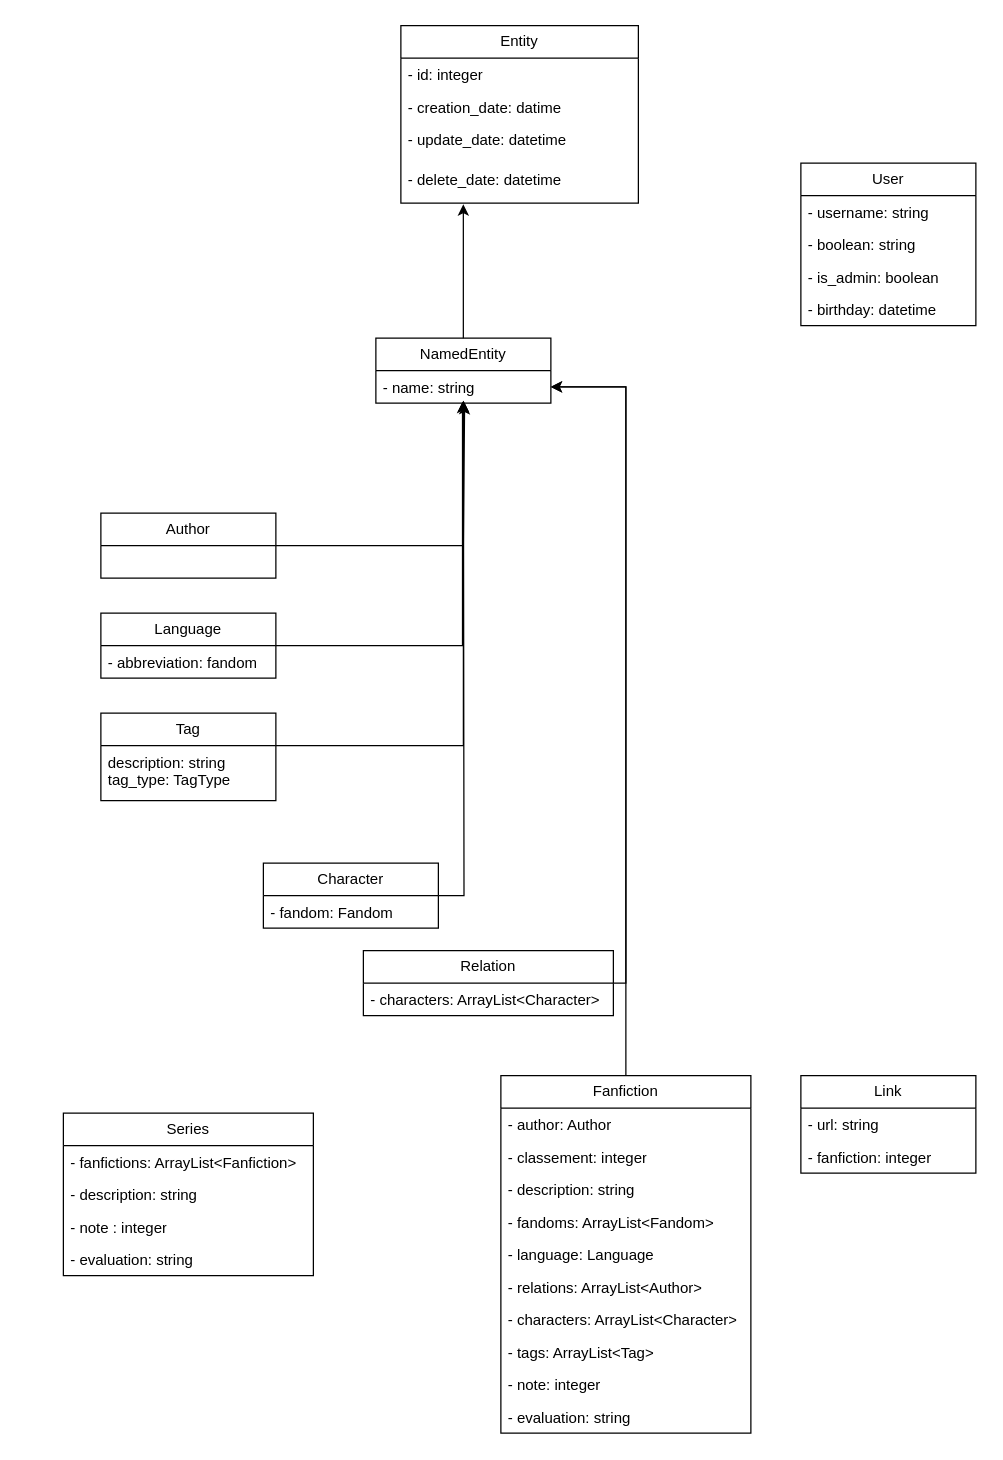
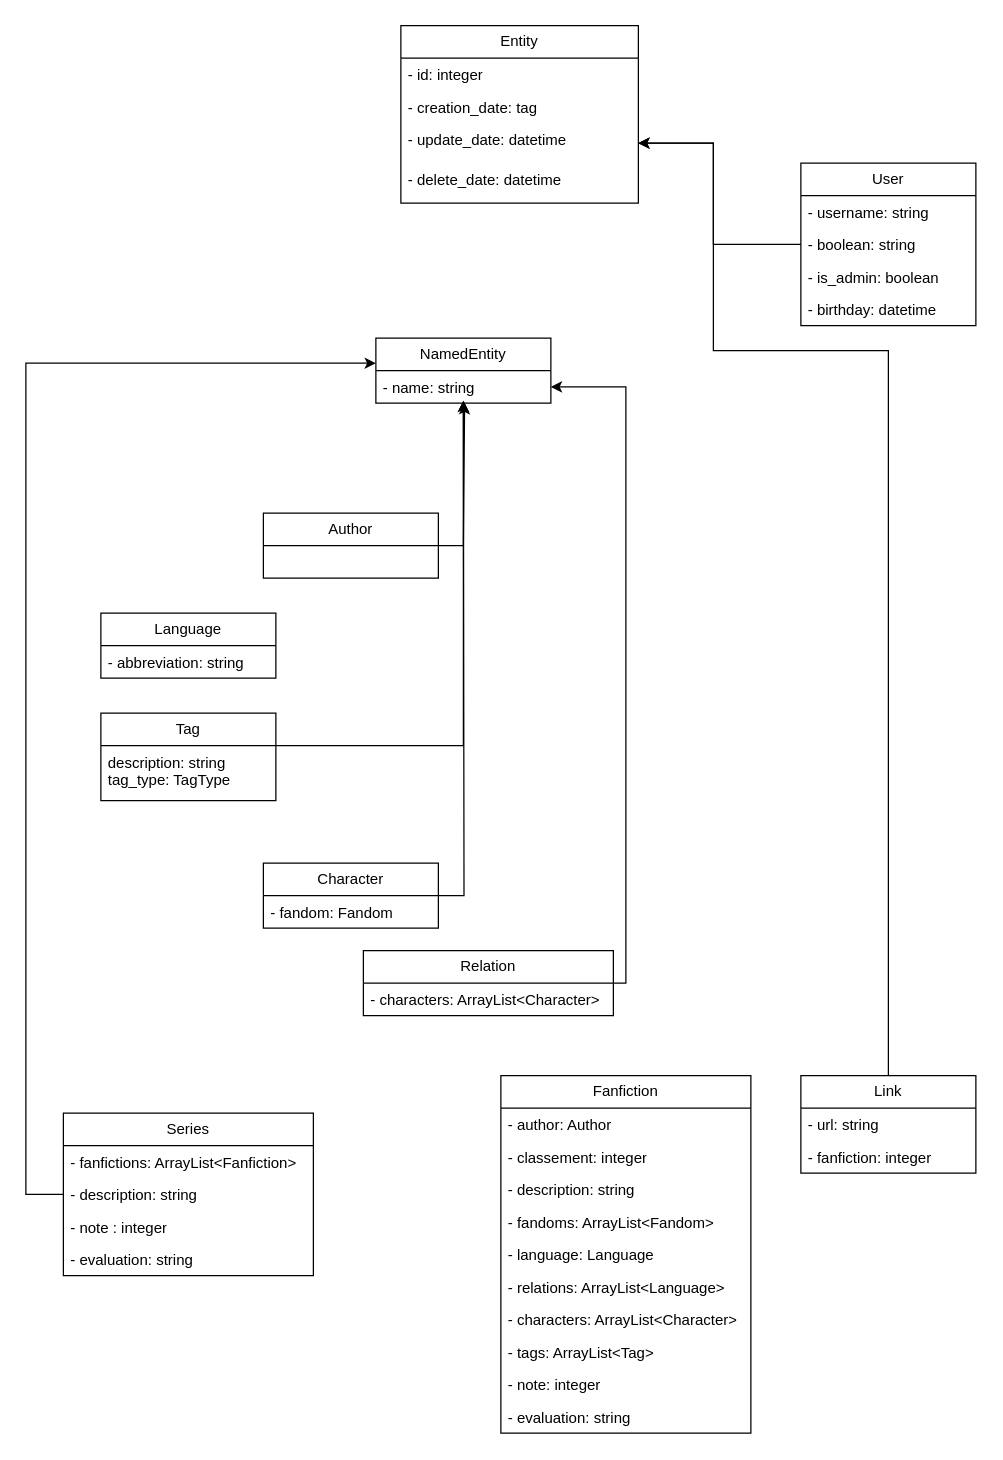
  <mxCell id="0" />
  <mxCell id="1" parent="0" />
  <mxCell id="2" value="Entity" style="swimlane;fontStyle=0;childLayout=stackLayout;horizontal=1;startSize=26;fillColor=none;horizontalStack=0;resizeParent=1;resizeParentMax=0;resizeLast=0;collapsible=1;marginBottom=0;whiteSpace=wrap;html=1;" vertex="1" parent="1"><mxGeometry x="320" y="20" width="190" height="142" as="geometry" /></mxCell>
  <mxCell id="3" value="- id: integer" style="text;strokeColor=none;fillColor=none;align=left;verticalAlign=top;spacingLeft=4;spacingRight=4;overflow=hidden;rotatable=0;points=[[0,0.5],[1,0.5]];portConstraint=eastwest;whiteSpace=wrap;html=1;" vertex="1" parent="2"><mxGeometry y="26" width="190" height="26" as="geometry" /></mxCell>
- <mxCell id="4" value="- creation_date: datime" style="text;strokeColor=none;fillColor=none;align=left;verticalAlign=top;spacingLeft=4;spacingRight=4;overflow=hidden;rotatable=0;points=[[0,0.5],[1,0.5]];portConstraint=eastwest;whiteSpace=wrap;html=1;" vertex="1" parent="2"><mxGeometry y="52" width="190" height="26" as="geometry" /></mxCell>
+ <mxCell id="4" value="- creation_date: tag" style="text;strokeColor=none;fillColor=none;align=left;verticalAlign=top;spacingLeft=4;spacingRight=4;overflow=hidden;rotatable=0;points=[[0,0.5],[1,0.5]];portConstraint=eastwest;whiteSpace=wrap;html=1;" vertex="1" parent="2"><mxGeometry y="52" width="190" height="26" as="geometry" /></mxCell>
  <mxCell id="5" value="- update_date: datetime" style="text;strokeColor=none;fillColor=none;align=left;verticalAlign=top;spacingLeft=4;spacingRight=4;overflow=hidden;rotatable=0;points=[[0,0.5],[1,0.5]];portConstraint=eastwest;whiteSpace=wrap;html=1;" vertex="1" parent="2"><mxGeometry y="78" width="190" height="32" as="geometry" /></mxCell>
  <mxCell id="6" value="- delete_date: datetime" style="text;strokeColor=none;fillColor=none;align=left;verticalAlign=top;spacingLeft=4;spacingRight=4;overflow=hidden;rotatable=0;points=[[0,0.5],[1,0.5]];portConstraint=eastwest;whiteSpace=wrap;html=1;" vertex="1" parent="2"><mxGeometry y="110" width="190" height="32" as="geometry" /></mxCell>
  <mxCell id="7" value="User" style="swimlane;fontStyle=0;childLayout=stackLayout;horizontal=1;startSize=26;fillColor=none;horizontalStack=0;resizeParent=1;resizeParentMax=0;resizeLast=0;collapsible=1;marginBottom=0;whiteSpace=wrap;html=1;" vertex="1" parent="1"><mxGeometry x="640" y="130" width="140" height="130" as="geometry" /></mxCell>
  <mxCell id="8" value="- username: string" style="text;strokeColor=none;fillColor=none;align=left;verticalAlign=top;spacingLeft=4;spacingRight=4;overflow=hidden;rotatable=0;points=[[0,0.5],[1,0.5]];portConstraint=eastwest;whiteSpace=wrap;html=1;" vertex="1" parent="7"><mxGeometry y="26" width="140" height="26" as="geometry" /></mxCell>
  <mxCell id="9" value="- boolean: string" style="text;strokeColor=none;fillColor=none;align=left;verticalAlign=top;spacingLeft=4;spacingRight=4;overflow=hidden;rotatable=0;points=[[0,0.5],[1,0.5]];portConstraint=eastwest;whiteSpace=wrap;html=1;" vertex="1" parent="7"><mxGeometry y="52" width="140" height="26" as="geometry" /></mxCell>
  <mxCell id="10" value="- is_admin: boolean" style="text;strokeColor=none;fillColor=none;align=left;verticalAlign=top;spacingLeft=4;spacingRight=4;overflow=hidden;rotatable=0;points=[[0,0.5],[1,0.5]];portConstraint=eastwest;whiteSpace=wrap;html=1;" vertex="1" parent="7"><mxGeometry y="78" width="140" height="26" as="geometry" /></mxCell>
  <mxCell id="11" value="- birthday: datetime" style="text;strokeColor=none;fillColor=none;align=left;verticalAlign=top;spacingLeft=4;spacingRight=4;overflow=hidden;rotatable=0;points=[[0,0.5],[1,0.5]];portConstraint=eastwest;whiteSpace=wrap;html=1;" vertex="1" parent="7"><mxGeometry y="104" width="140" height="26" as="geometry" /></mxCell>
+ <mxCell id="12" value="" style="edgeStyle=orthogonalEdgeStyle;rounded=0;orthogonalLoop=1;jettySize=auto;html=1;" edge="1" parent="1" source="9" target="5"><mxGeometry relative="1" as="geometry"><Array as="points"><mxPoint x="570" y="195" /><mxPoint x="570" y="114" /></Array></mxGeometry></mxCell>
  <mxCell id="13" value="NamedEntity" style="swimlane;fontStyle=0;childLayout=stackLayout;horizontal=1;startSize=26;fillColor=none;horizontalStack=0;resizeParent=1;resizeParentMax=0;resizeLast=0;collapsible=1;marginBottom=0;whiteSpace=wrap;html=1;" vertex="1" parent="1"><mxGeometry x="300" y="270" width="140" height="52" as="geometry" /></mxCell>
  <mxCell id="14" value="- name: string" style="text;strokeColor=none;fillColor=none;align=left;verticalAlign=top;spacingLeft=4;spacingRight=4;overflow=hidden;rotatable=0;points=[[0,0.5],[1,0.5]];portConstraint=eastwest;whiteSpace=wrap;html=1;" vertex="1" parent="13"><mxGeometry y="26" width="140" height="26" as="geometry" /></mxCell>
- <mxCell id="15" value="Author" style="swimlane;fontStyle=0;childLayout=stackLayout;horizontal=1;startSize=26;fillColor=none;horizontalStack=0;resizeParent=1;resizeParentMax=0;resizeLast=0;collapsible=1;marginBottom=0;whiteSpace=wrap;html=1;" vertex="1" parent="1"><mxGeometry x="80" y="410" width="140" height="52" as="geometry" /></mxCell>
+ <mxCell id="15" value="Author" style="swimlane;fontStyle=0;childLayout=stackLayout;horizontal=1;startSize=26;fillColor=none;horizontalStack=0;resizeParent=1;resizeParentMax=0;resizeLast=0;collapsible=1;marginBottom=0;whiteSpace=wrap;html=1;" vertex="1" parent="1"><mxGeometry x="210" y="410" width="140" height="52" as="geometry" /></mxCell>
  <mxCell id="16" value="Language" style="swimlane;fontStyle=0;childLayout=stackLayout;horizontal=1;startSize=26;fillColor=none;horizontalStack=0;resizeParent=1;resizeParentMax=0;resizeLast=0;collapsible=1;marginBottom=0;whiteSpace=wrap;html=1;" vertex="1" parent="1"><mxGeometry x="80" y="490" width="140" height="52" as="geometry" /></mxCell>
- <mxCell id="17" value="- abbreviation: fandom" style="text;strokeColor=none;fillColor=none;align=left;verticalAlign=top;spacingLeft=4;spacingRight=4;overflow=hidden;rotatable=0;points=[[0,0.5],[1,0.5]];portConstraint=eastwest;whiteSpace=wrap;html=1;" vertex="1" parent="16"><mxGeometry y="26" width="140" height="26" as="geometry" /></mxCell>
+ <mxCell id="17" value="- abbreviation: string" style="text;strokeColor=none;fillColor=none;align=left;verticalAlign=top;spacingLeft=4;spacingRight=4;overflow=hidden;rotatable=0;points=[[0,0.5],[1,0.5]];portConstraint=eastwest;whiteSpace=wrap;html=1;" vertex="1" parent="16"><mxGeometry y="26" width="140" height="26" as="geometry" /></mxCell>
  <mxCell id="18" value="Tag" style="swimlane;fontStyle=0;childLayout=stackLayout;horizontal=1;startSize=26;fillColor=none;horizontalStack=0;resizeParent=1;resizeParentMax=0;resizeLast=0;collapsible=1;marginBottom=0;whiteSpace=wrap;html=1;" vertex="1" parent="1"><mxGeometry x="80" y="570" width="140" height="70" as="geometry" /></mxCell>
  <mxCell id="19" value="description: string&lt;div&gt;tag_type: TagType&lt;/div&gt;" style="text;strokeColor=none;fillColor=none;align=left;verticalAlign=top;spacingLeft=4;spacingRight=4;overflow=hidden;rotatable=0;points=[[0,0.5],[1,0.5]];portConstraint=eastwest;whiteSpace=wrap;html=1;" vertex="1" parent="18"><mxGeometry y="26" width="140" height="44" as="geometry" /></mxCell>
- <mxCell id="20" style="edgeStyle=orthogonalEdgeStyle;rounded=0;orthogonalLoop=1;jettySize=auto;html=1;entryX=0.263;entryY=1.031;entryDx=0;entryDy=0;entryPerimeter=0;" edge="1" parent="1" source="13" target="6"><mxGeometry relative="1" as="geometry" /></mxCell>
  <mxCell id="21" style="edgeStyle=orthogonalEdgeStyle;rounded=0;orthogonalLoop=1;jettySize=auto;html=1;entryX=0.507;entryY=1;entryDx=0;entryDy=0;entryPerimeter=0;" edge="1" parent="1" source="15" target="14"><mxGeometry relative="1" as="geometry"><Array as="points"><mxPoint x="370" y="436" /><mxPoint x="370" y="322" /></Array></mxGeometry></mxCell>
- <mxCell id="22" style="edgeStyle=orthogonalEdgeStyle;rounded=0;orthogonalLoop=1;jettySize=auto;html=1;entryX=0.495;entryY=0.962;entryDx=0;entryDy=0;entryPerimeter=0;" edge="1" parent="1" source="16" target="14"><mxGeometry relative="1" as="geometry"><Array as="points"><mxPoint x="370" y="516" /><mxPoint x="370" y="321" /></Array></mxGeometry></mxCell>
  <mxCell id="23" style="edgeStyle=orthogonalEdgeStyle;rounded=0;orthogonalLoop=1;jettySize=auto;html=1;" edge="1" parent="1" source="18"><mxGeometry relative="1" as="geometry"><mxPoint x="370" y="320" as="targetPoint" /><Array as="points"><mxPoint x="370" y="596" /></Array></mxGeometry></mxCell>
  <mxCell id="24" value="Character" style="swimlane;fontStyle=0;childLayout=stackLayout;horizontal=1;startSize=26;fillColor=none;horizontalStack=0;resizeParent=1;resizeParentMax=0;resizeLast=0;collapsible=1;marginBottom=0;whiteSpace=wrap;html=1;" vertex="1" parent="1"><mxGeometry x="210" y="690" width="140" height="52" as="geometry" /></mxCell>
  <mxCell id="25" value="- fandom: Fandom" style="text;strokeColor=none;fillColor=none;align=left;verticalAlign=top;spacingLeft=4;spacingRight=4;overflow=hidden;rotatable=0;points=[[0,0.5],[1,0.5]];portConstraint=eastwest;whiteSpace=wrap;html=1;" vertex="1" parent="24"><mxGeometry y="26" width="140" height="26" as="geometry" /></mxCell>
  <mxCell id="26" value="Relation" style="swimlane;fontStyle=0;childLayout=stackLayout;horizontal=1;startSize=26;fillColor=none;horizontalStack=0;resizeParent=1;resizeParentMax=0;resizeLast=0;collapsible=1;marginBottom=0;whiteSpace=wrap;html=1;" vertex="1" parent="1"><mxGeometry x="290" y="760" width="200" height="52" as="geometry" /></mxCell>
  <mxCell id="27" value="- characters: ArrayList&amp;lt;Character&amp;gt;" style="text;strokeColor=none;fillColor=none;align=left;verticalAlign=top;spacingLeft=4;spacingRight=4;overflow=hidden;rotatable=0;points=[[0,0.5],[1,0.5]];portConstraint=eastwest;whiteSpace=wrap;html=1;" vertex="1" parent="26"><mxGeometry y="26" width="200" height="26" as="geometry" /></mxCell>
- <mxCell id="28" style="edgeStyle=orthogonalEdgeStyle;rounded=0;orthogonalLoop=1;jettySize=auto;html=1;entryX=1;entryY=0.5;entryDx=0;entryDy=0;" edge="1" parent="1" source="29" target="14"><mxGeometry relative="1" as="geometry" /></mxCell>
  <mxCell id="29" value="Fanfiction" style="swimlane;fontStyle=0;childLayout=stackLayout;horizontal=1;startSize=26;fillColor=none;horizontalStack=0;resizeParent=1;resizeParentMax=0;resizeLast=0;collapsible=1;marginBottom=0;whiteSpace=wrap;html=1;" vertex="1" parent="1"><mxGeometry x="400" y="860" width="200" height="286" as="geometry" /></mxCell>
  <mxCell id="30" value="- author: Author" style="text;strokeColor=none;fillColor=none;align=left;verticalAlign=top;spacingLeft=4;spacingRight=4;overflow=hidden;rotatable=0;points=[[0,0.5],[1,0.5]];portConstraint=eastwest;whiteSpace=wrap;html=1;" vertex="1" parent="29"><mxGeometry y="26" width="200" height="26" as="geometry" /></mxCell>
  <mxCell id="31" value="- classement: integer" style="text;strokeColor=none;fillColor=none;align=left;verticalAlign=top;spacingLeft=4;spacingRight=4;overflow=hidden;rotatable=0;points=[[0,0.5],[1,0.5]];portConstraint=eastwest;whiteSpace=wrap;html=1;" vertex="1" parent="29"><mxGeometry y="52" width="200" height="26" as="geometry" /></mxCell>
  <mxCell id="32" value="- description: string" style="text;strokeColor=none;fillColor=none;align=left;verticalAlign=top;spacingLeft=4;spacingRight=4;overflow=hidden;rotatable=0;points=[[0,0.5],[1,0.5]];portConstraint=eastwest;whiteSpace=wrap;html=1;" vertex="1" parent="29"><mxGeometry y="78" width="200" height="26" as="geometry" /></mxCell>
  <mxCell id="33" value="- fandoms: ArrayList&amp;lt;Fandom&amp;gt;" style="text;strokeColor=none;fillColor=none;align=left;verticalAlign=top;spacingLeft=4;spacingRight=4;overflow=hidden;rotatable=0;points=[[0,0.5],[1,0.5]];portConstraint=eastwest;whiteSpace=wrap;html=1;" vertex="1" parent="29"><mxGeometry y="104" width="200" height="26" as="geometry" /></mxCell>
  <mxCell id="34" value="- language: Language" style="text;strokeColor=none;fillColor=none;align=left;verticalAlign=top;spacingLeft=4;spacingRight=4;overflow=hidden;rotatable=0;points=[[0,0.5],[1,0.5]];portConstraint=eastwest;whiteSpace=wrap;html=1;" vertex="1" parent="29"><mxGeometry y="130" width="200" height="26" as="geometry" /></mxCell>
- <mxCell id="35" value="- relations: ArrayList&amp;lt;Author&amp;gt;" style="text;strokeColor=none;fillColor=none;align=left;verticalAlign=top;spacingLeft=4;spacingRight=4;overflow=hidden;rotatable=0;points=[[0,0.5],[1,0.5]];portConstraint=eastwest;whiteSpace=wrap;html=1;" vertex="1" parent="29"><mxGeometry y="156" width="200" height="26" as="geometry" /></mxCell>
+ <mxCell id="35" value="- relations: ArrayList&amp;lt;Language&amp;gt;" style="text;strokeColor=none;fillColor=none;align=left;verticalAlign=top;spacingLeft=4;spacingRight=4;overflow=hidden;rotatable=0;points=[[0,0.5],[1,0.5]];portConstraint=eastwest;whiteSpace=wrap;html=1;" vertex="1" parent="29"><mxGeometry y="156" width="200" height="26" as="geometry" /></mxCell>
  <mxCell id="36" value="- characters: ArrayList&amp;lt;Character&amp;gt;" style="text;strokeColor=none;fillColor=none;align=left;verticalAlign=top;spacingLeft=4;spacingRight=4;overflow=hidden;rotatable=0;points=[[0,0.5],[1,0.5]];portConstraint=eastwest;whiteSpace=wrap;html=1;" vertex="1" parent="29"><mxGeometry y="182" width="200" height="26" as="geometry" /></mxCell>
  <mxCell id="37" value="- tags: ArrayList&amp;lt;Tag&amp;gt;" style="text;strokeColor=none;fillColor=none;align=left;verticalAlign=top;spacingLeft=4;spacingRight=4;overflow=hidden;rotatable=0;points=[[0,0.5],[1,0.5]];portConstraint=eastwest;whiteSpace=wrap;html=1;" vertex="1" parent="29"><mxGeometry y="208" width="200" height="26" as="geometry" /></mxCell>
  <mxCell id="38" value="- note: integer" style="text;strokeColor=none;fillColor=none;align=left;verticalAlign=top;spacingLeft=4;spacingRight=4;overflow=hidden;rotatable=0;points=[[0,0.5],[1,0.5]];portConstraint=eastwest;whiteSpace=wrap;html=1;" vertex="1" parent="29"><mxGeometry y="234" width="200" height="26" as="geometry" /></mxCell>
  <mxCell id="39" value="- evaluation: string" style="text;strokeColor=none;fillColor=none;align=left;verticalAlign=top;spacingLeft=4;spacingRight=4;overflow=hidden;rotatable=0;points=[[0,0.5],[1,0.5]];portConstraint=eastwest;whiteSpace=wrap;html=1;" vertex="1" parent="29"><mxGeometry y="260" width="200" height="26" as="geometry" /></mxCell>
+ <mxCell id="40" style="edgeStyle=orthogonalEdgeStyle;rounded=0;orthogonalLoop=1;jettySize=auto;html=1;entryX=1;entryY=0.5;entryDx=0;entryDy=0;exitX=0.5;exitY=0;exitDx=0;exitDy=0;" edge="1" parent="1" source="41" target="5"><mxGeometry relative="1" as="geometry"><Array as="points"><mxPoint x="710" y="280" /><mxPoint x="570" y="280" /><mxPoint x="570" y="114" /></Array></mxGeometry></mxCell>
  <mxCell id="41" value="Link" style="swimlane;fontStyle=0;childLayout=stackLayout;horizontal=1;startSize=26;fillColor=none;horizontalStack=0;resizeParent=1;resizeParentMax=0;resizeLast=0;collapsible=1;marginBottom=0;whiteSpace=wrap;html=1;" vertex="1" parent="1"><mxGeometry x="640" y="860" width="140" height="78" as="geometry" /></mxCell>
  <mxCell id="42" value="- url: string" style="text;strokeColor=none;fillColor=none;align=left;verticalAlign=top;spacingLeft=4;spacingRight=4;overflow=hidden;rotatable=0;points=[[0,0.5],[1,0.5]];portConstraint=eastwest;whiteSpace=wrap;html=1;" vertex="1" parent="41"><mxGeometry y="26" width="140" height="26" as="geometry" /></mxCell>
  <mxCell id="43" value="- fanfiction: integer" style="text;strokeColor=none;fillColor=none;align=left;verticalAlign=top;spacingLeft=4;spacingRight=4;overflow=hidden;rotatable=0;points=[[0,0.5],[1,0.5]];portConstraint=eastwest;whiteSpace=wrap;html=1;" vertex="1" parent="41"><mxGeometry y="52" width="140" height="26" as="geometry" /></mxCell>
  <mxCell id="44" value="Series" style="swimlane;fontStyle=0;childLayout=stackLayout;horizontal=1;startSize=26;fillColor=none;horizontalStack=0;resizeParent=1;resizeParentMax=0;resizeLast=0;collapsible=1;marginBottom=0;whiteSpace=wrap;html=1;" vertex="1" parent="1"><mxGeometry x="50" y="890" width="200" height="130" as="geometry" /></mxCell>
  <mxCell id="45" value="- fanfictions: ArrayList&amp;lt;Fanfiction&amp;gt;" style="text;strokeColor=none;fillColor=none;align=left;verticalAlign=top;spacingLeft=4;spacingRight=4;overflow=hidden;rotatable=0;points=[[0,0.5],[1,0.5]];portConstraint=eastwest;whiteSpace=wrap;html=1;" vertex="1" parent="44"><mxGeometry y="26" width="200" height="26" as="geometry" /></mxCell>
  <mxCell id="46" value="- description: string" style="text;strokeColor=none;fillColor=none;align=left;verticalAlign=top;spacingLeft=4;spacingRight=4;overflow=hidden;rotatable=0;points=[[0,0.5],[1,0.5]];portConstraint=eastwest;whiteSpace=wrap;html=1;" vertex="1" parent="44"><mxGeometry y="52" width="200" height="26" as="geometry" /></mxCell>
  <mxCell id="47" value="- note : integer" style="text;strokeColor=none;fillColor=none;align=left;verticalAlign=top;spacingLeft=4;spacingRight=4;overflow=hidden;rotatable=0;points=[[0,0.5],[1,0.5]];portConstraint=eastwest;whiteSpace=wrap;html=1;" vertex="1" parent="44"><mxGeometry y="78" width="200" height="26" as="geometry" /></mxCell>
  <mxCell id="48" value="- evaluation: string" style="text;strokeColor=none;fillColor=none;align=left;verticalAlign=top;spacingLeft=4;spacingRight=4;overflow=hidden;rotatable=0;points=[[0,0.5],[1,0.5]];portConstraint=eastwest;whiteSpace=wrap;html=1;" vertex="1" parent="44"><mxGeometry y="104" width="200" height="26" as="geometry" /></mxCell>
+ <mxCell id="49" style="edgeStyle=orthogonalEdgeStyle;rounded=0;orthogonalLoop=1;jettySize=auto;html=1;entryX=0;entryY=0.385;entryDx=0;entryDy=0;entryPerimeter=0;" edge="1" parent="1" source="44" target="13"><mxGeometry relative="1" as="geometry"><Array as="points"><mxPoint x="20" y="955" /><mxPoint x="20" y="290" /></Array></mxGeometry></mxCell>
  <mxCell id="50" style="edgeStyle=orthogonalEdgeStyle;rounded=0;orthogonalLoop=1;jettySize=auto;html=1;" edge="1" parent="1" source="24"><mxGeometry relative="1" as="geometry"><mxPoint x="370" y="320" as="targetPoint" /></mxGeometry></mxCell>
  <mxCell id="51" style="edgeStyle=orthogonalEdgeStyle;rounded=0;orthogonalLoop=1;jettySize=auto;html=1;entryX=1;entryY=0.5;entryDx=0;entryDy=0;" edge="1" parent="1" source="26" target="14"><mxGeometry relative="1" as="geometry"><Array as="points"><mxPoint x="500" y="786" /><mxPoint x="500" y="309" /></Array></mxGeometry></mxCell>
